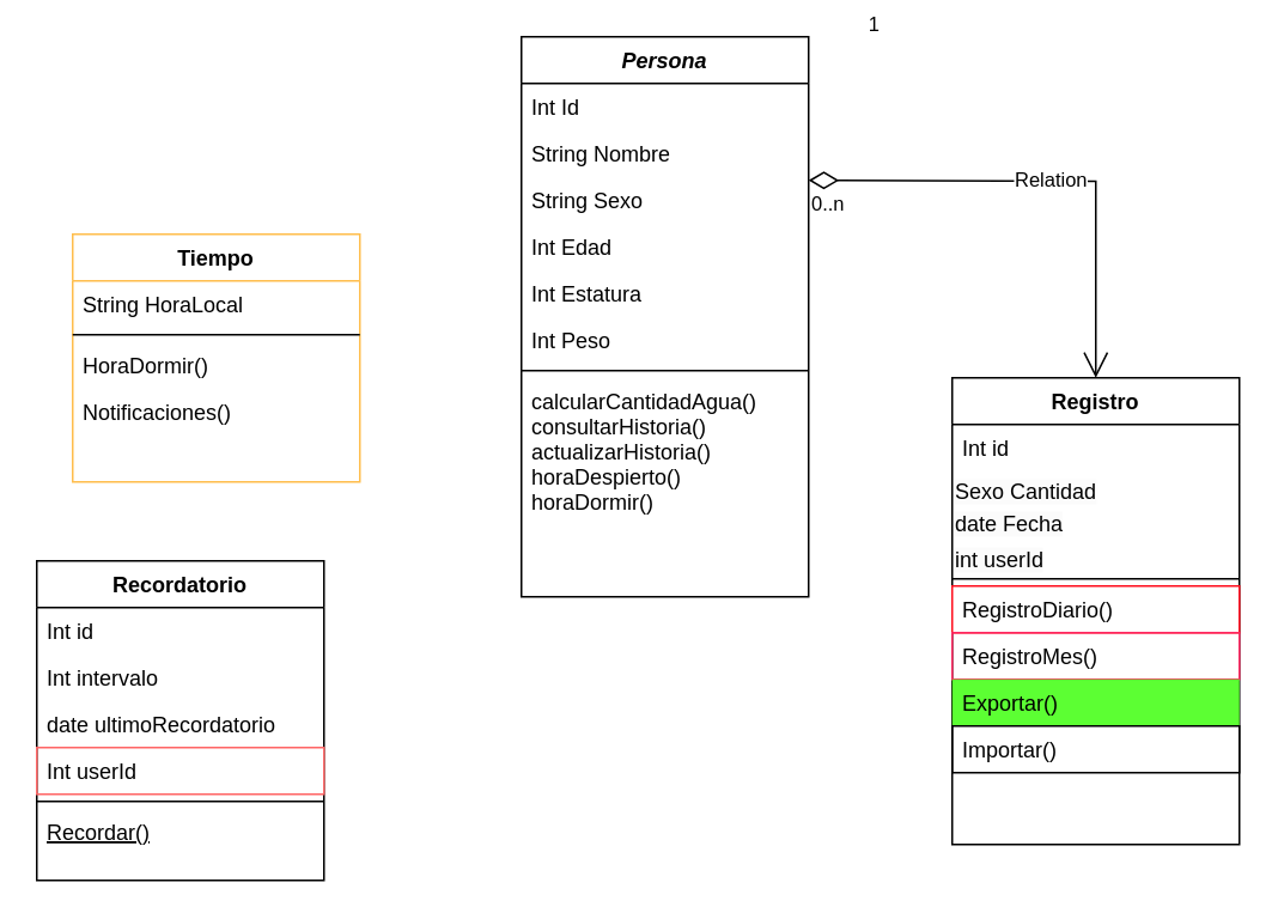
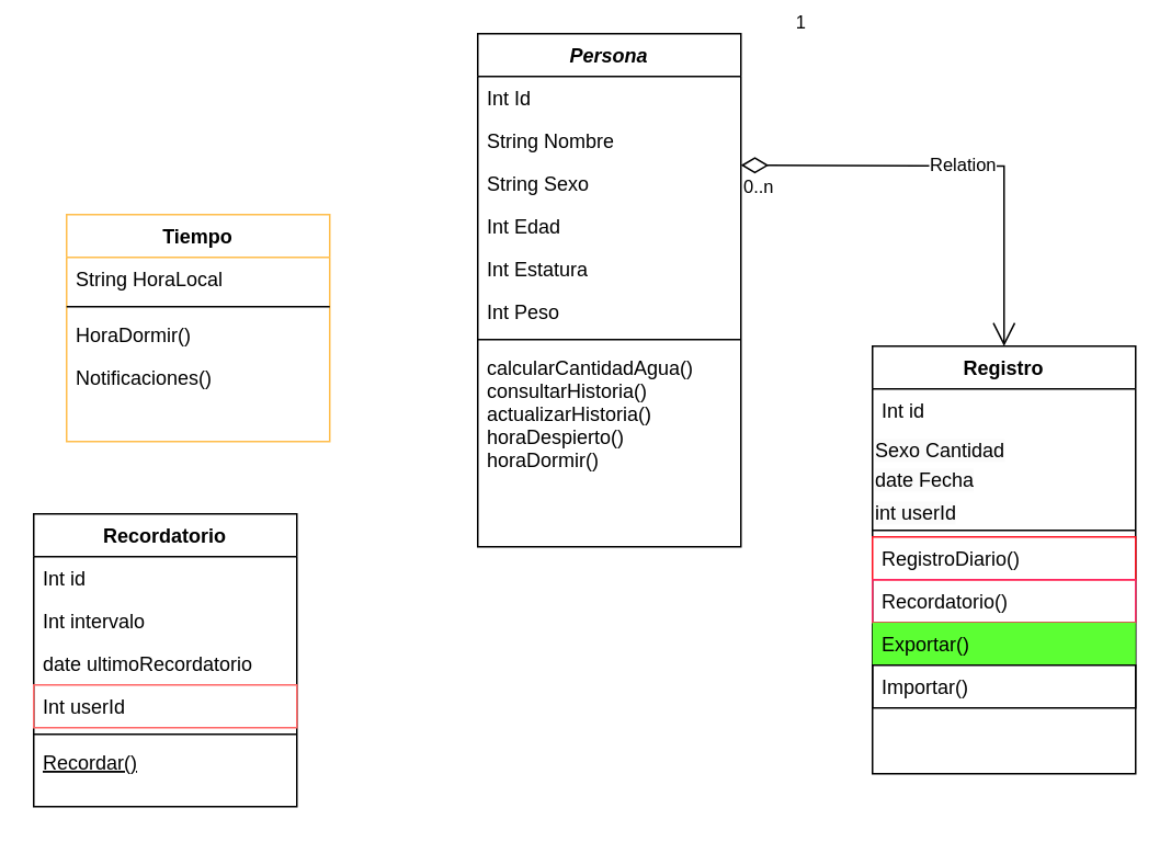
  <mxCell id="0" />
  <mxCell id="1" parent="0" />
  <mxCell id="2" value="Persona" style="swimlane;fontStyle=3;align=center;verticalAlign=top;childLayout=stackLayout;horizontal=1;startSize=26;horizontalStack=0;resizeParent=1;resizeLast=0;collapsible=1;marginBottom=0;rounded=0;shadow=0;strokeWidth=1;" parent="1" vertex="1"><mxGeometry x="290" y="20" width="160" height="312" as="geometry"><mxRectangle x="334" y="340" width="160" height="26" as="alternateBounds" /></mxGeometry></mxCell>
  <mxCell id="3" value="Int Id" style="text;strokeColor=none;fillColor=none;align=left;verticalAlign=top;spacingLeft=4;spacingRight=4;overflow=hidden;rotatable=0;points=[[0,0.5],[1,0.5]];portConstraint=eastwest;whiteSpace=wrap;html=1;" parent="2" vertex="1"><mxGeometry y="26" width="160" height="26" as="geometry" /></mxCell>
  <mxCell id="4" value="String Nombre" style="text;strokeColor=none;fillColor=none;align=left;verticalAlign=top;spacingLeft=4;spacingRight=4;overflow=hidden;rotatable=0;points=[[0,0.5],[1,0.5]];portConstraint=eastwest;whiteSpace=wrap;html=1;" parent="2" vertex="1"><mxGeometry y="52" width="160" height="26" as="geometry" /></mxCell>
  <mxCell id="5" value="String Sexo" style="text;align=left;verticalAlign=top;spacingLeft=4;spacingRight=4;overflow=hidden;rotatable=0;points=[[0,0.5],[1,0.5]];portConstraint=eastwest;" parent="2" vertex="1"><mxGeometry y="78" width="160" height="26" as="geometry" /></mxCell>
  <mxCell id="6" value="Int Edad" style="text;align=left;verticalAlign=top;spacingLeft=4;spacingRight=4;overflow=hidden;rotatable=0;points=[[0,0.5],[1,0.5]];portConstraint=eastwest;rounded=0;shadow=0;html=0;" parent="2" vertex="1"><mxGeometry y="104" width="160" height="26" as="geometry" /></mxCell>
  <mxCell id="7" value="Int Estatura" style="text;align=left;verticalAlign=top;spacingLeft=4;spacingRight=4;overflow=hidden;rotatable=0;points=[[0,0.5],[1,0.5]];portConstraint=eastwest;rounded=0;shadow=0;html=0;" parent="2" vertex="1"><mxGeometry y="130" width="160" height="26" as="geometry" /></mxCell>
  <mxCell id="8" value="Int Peso" style="text;strokeColor=none;fillColor=none;align=left;verticalAlign=top;spacingLeft=4;spacingRight=4;overflow=hidden;rotatable=0;points=[[0,0.5],[1,0.5]];portConstraint=eastwest;whiteSpace=wrap;html=1;" parent="2" vertex="1"><mxGeometry y="156" width="160" height="26" as="geometry" /></mxCell>
  <mxCell id="9" value="" style="line;html=1;strokeWidth=1;align=left;verticalAlign=middle;spacingTop=-1;spacingLeft=3;spacingRight=3;rotatable=0;labelPosition=right;points=[];portConstraint=eastwest;" parent="2" vertex="1"><mxGeometry y="182" width="160" height="8" as="geometry" /></mxCell>
  <mxCell id="10" value="calcularCantidadAgua()&#10;consultarHistoria()&#10;actualizarHistoria()&#10;horaDespierto()&#10;horaDormir()" style="text;align=left;verticalAlign=top;spacingLeft=4;spacingRight=4;overflow=hidden;rotatable=0;points=[[0,0.5],[1,0.5]];portConstraint=eastwest;" parent="2" vertex="1"><mxGeometry y="190" width="160" height="96" as="geometry" /></mxCell>
  <mxCell id="11" value="Tiempo" style="swimlane;fontStyle=1;align=center;verticalAlign=top;childLayout=stackLayout;horizontal=1;startSize=26;horizontalStack=0;resizeParent=1;resizeLast=0;collapsible=1;marginBottom=0;rounded=0;shadow=0;strokeWidth=1;strokeColor=#FFBE4D;" parent="1" vertex="1"><mxGeometry x="40" y="130" width="160" height="138" as="geometry"><mxRectangle x="130" y="380" width="160" height="26" as="alternateBounds" /></mxGeometry></mxCell>
  <mxCell id="12" value="String HoraLocal" style="text;align=left;verticalAlign=top;spacingLeft=4;spacingRight=4;overflow=hidden;rotatable=0;points=[[0,0.5],[1,0.5]];portConstraint=eastwest;" parent="11" vertex="1"><mxGeometry y="26" width="160" height="26" as="geometry" /></mxCell>
  <mxCell id="13" value="" style="line;html=1;strokeWidth=1;align=left;verticalAlign=middle;spacingTop=-1;spacingLeft=3;spacingRight=3;rotatable=0;labelPosition=right;points=[];portConstraint=eastwest;" parent="11" vertex="1"><mxGeometry y="52" width="160" height="8" as="geometry" /></mxCell>
  <mxCell id="14" value="HoraDormir()" style="text;align=left;verticalAlign=top;spacingLeft=4;spacingRight=4;overflow=hidden;rotatable=0;points=[[0,0.5],[1,0.5]];portConstraint=eastwest;" parent="11" vertex="1"><mxGeometry y="60" width="160" height="26" as="geometry" /></mxCell>
  <mxCell id="15" value="Notificaciones()" style="text;strokeColor=none;fillColor=none;align=left;verticalAlign=top;spacingLeft=4;spacingRight=4;overflow=hidden;rotatable=0;points=[[0,0.5],[1,0.5]];portConstraint=eastwest;whiteSpace=wrap;html=1;" parent="11" vertex="1"><mxGeometry y="86" width="160" height="26" as="geometry" /></mxCell>
  <mxCell id="16" value="Registro" style="swimlane;fontStyle=1;align=center;verticalAlign=top;childLayout=stackLayout;horizontal=1;startSize=26;horizontalStack=0;resizeParent=1;resizeLast=0;collapsible=1;marginBottom=0;rounded=0;shadow=0;strokeWidth=1;" parent="1" vertex="1"><mxGeometry x="530" y="210" width="160" height="260" as="geometry"><mxRectangle x="580" y="340" width="160" height="26" as="alternateBounds" /></mxGeometry></mxCell>
  <mxCell id="17" value="Int id" style="text;align=left;verticalAlign=top;spacingLeft=4;spacingRight=4;overflow=hidden;rotatable=0;points=[[0,0.5],[1,0.5]];portConstraint=eastwest;" parent="16" vertex="1"><mxGeometry y="26" width="160" height="24" as="geometry" /></mxCell>
  <mxCell id="18" value="&lt;span style=&quot;color: rgb(0, 0, 0); font-family: Helvetica; font-size: 12px; font-style: normal; font-variant-ligatures: normal; font-variant-caps: normal; font-weight: 400; letter-spacing: normal; orphans: 2; text-align: left; text-indent: 0px; text-transform: none; widows: 2; word-spacing: 0px; -webkit-text-stroke-width: 0px; background-color: rgb(251, 251, 251); text-decoration-thickness: initial; text-decoration-style: initial; text-decoration-color: initial; float: none; display: inline !important;&quot;&gt;Sexo Cantidad&lt;/span&gt;" style="text;whiteSpace=wrap;html=1;" parent="16" vertex="1"><mxGeometry y="50" width="160" height="18" as="geometry" /></mxCell>
  <mxCell id="19" value="&lt;span style=&quot;color: rgb(0, 0, 0); font-family: Helvetica; font-size: 12px; font-style: normal; font-variant-ligatures: normal; font-variant-caps: normal; font-weight: 400; letter-spacing: normal; orphans: 2; text-align: left; text-indent: 0px; text-transform: none; widows: 2; word-spacing: 0px; -webkit-text-stroke-width: 0px; background-color: rgb(251, 251, 251); text-decoration-thickness: initial; text-decoration-style: initial; text-decoration-color: initial; float: none; display: inline !important;&quot;&gt;date Fecha&lt;/span&gt;" style="text;whiteSpace=wrap;html=1;" parent="16" vertex="1"><mxGeometry y="68" width="160" height="20" as="geometry" /></mxCell>
  <mxCell id="20" value="&lt;span style=&quot;color: rgb(0, 0, 0); font-family: Helvetica; font-size: 12px; font-style: normal; font-variant-ligatures: normal; font-variant-caps: normal; font-weight: 400; letter-spacing: normal; orphans: 2; text-align: left; text-indent: 0px; text-transform: none; widows: 2; word-spacing: 0px; -webkit-text-stroke-width: 0px; background-color: rgb(251, 251, 251); text-decoration-thickness: initial; text-decoration-style: initial; text-decoration-color: initial; float: none; display: inline !important;&quot;&gt;int userId&lt;/span&gt;" style="text;whiteSpace=wrap;html=1;" parent="16" vertex="1"><mxGeometry y="88" width="160" height="20" as="geometry" /></mxCell>
  <mxCell id="21" value="" style="line;html=1;strokeWidth=1;align=left;verticalAlign=middle;spacingTop=-1;spacingLeft=3;spacingRight=3;rotatable=0;labelPosition=right;points=[];portConstraint=eastwest;" parent="16" vertex="1"><mxGeometry y="108" width="160" height="8" as="geometry" /></mxCell>
  <mxCell id="22" value="RegistroDiario()" style="text;align=left;verticalAlign=top;spacingLeft=4;spacingRight=4;overflow=hidden;rotatable=0;points=[[0,0.5],[1,0.5]];portConstraint=eastwest;fillColor=#FFFFFF;strokeColor=#FF0F1F;" parent="16" vertex="1"><mxGeometry y="116" width="160" height="26" as="geometry" /></mxCell>
- <mxCell id="23" value="RegistroMes()" style="text;align=left;verticalAlign=top;spacingLeft=4;spacingRight=4;overflow=hidden;rotatable=0;points=[[0,0.5],[1,0.5]];portConstraint=eastwest;strokeColor=#FF2660;" parent="16" vertex="1"><mxGeometry y="142" width="160" height="26" as="geometry" /></mxCell>
+ <mxCell id="23" value="Recordatorio()" style="text;align=left;verticalAlign=top;spacingLeft=4;spacingRight=4;overflow=hidden;rotatable=0;points=[[0,0.5],[1,0.5]];portConstraint=eastwest;strokeColor=#FF2660;" parent="16" vertex="1"><mxGeometry y="142" width="160" height="26" as="geometry" /></mxCell>
  <mxCell id="24" value="Exportar()&#10;&#10;&#10;" style="text;align=left;verticalAlign=top;spacingLeft=4;spacingRight=4;overflow=hidden;rotatable=0;points=[[0,0.5],[1,0.5]];portConstraint=eastwest;rounded=0;shadow=0;html=0;fillColor=#5CFF33;" parent="16" vertex="1"><mxGeometry y="168" width="160" height="26" as="geometry" /></mxCell>
  <mxCell id="25" value="Importar()&lt;br&gt;" style="text;strokeColor=#000000;fillColor=none;align=left;verticalAlign=top;spacingLeft=4;spacingRight=4;overflow=hidden;rotatable=0;points=[[0,0.5],[1,0.5]];portConstraint=eastwest;whiteSpace=wrap;html=1;" parent="16" vertex="1"><mxGeometry y="194" width="160" height="26" as="geometry" /></mxCell>
  <mxCell id="26" value="Relation" style="endArrow=open;html=1;endSize=12;startArrow=diamondThin;startSize=14;startFill=0;edgeStyle=orthogonalEdgeStyle;rounded=0;entryX=0.5;entryY=0;entryDx=0;entryDy=0;" parent="1" target="16" edge="1"><mxGeometry relative="1" as="geometry"><mxPoint x="450" y="100" as="sourcePoint" /><mxPoint x="610" y="100" as="targetPoint" /></mxGeometry></mxCell>
  <mxCell id="27" value="0..n" style="edgeLabel;resizable=0;html=1;align=left;verticalAlign=top;" parent="26" connectable="0" vertex="1"><mxGeometry x="-1" relative="1" as="geometry" /></mxCell>
  <mxCell id="28" value="1" style="edgeLabel;resizable=0;html=1;align=right;verticalAlign=top;" parent="26" connectable="0" vertex="1"><mxGeometry x="1" relative="1" as="geometry"><mxPoint x="-120" y="-210" as="offset" /></mxGeometry></mxCell>
  <mxCell id="29" value="Recordatorio" style="swimlane;fontStyle=1;align=center;verticalAlign=top;childLayout=stackLayout;horizontal=1;startSize=26;horizontalStack=0;resizeParent=1;resizeLast=0;collapsible=1;marginBottom=0;rounded=0;shadow=0;strokeWidth=1;strokeColor=#000000;" parent="1" vertex="1"><mxGeometry x="20" y="312" width="160" height="178" as="geometry"><mxRectangle x="130" y="380" width="160" height="26" as="alternateBounds" /></mxGeometry></mxCell>
  <mxCell id="30" value="Int id" style="text;align=left;verticalAlign=top;spacingLeft=4;spacingRight=4;overflow=hidden;rotatable=0;points=[[0,0.5],[1,0.5]];portConstraint=eastwest;" parent="29" vertex="1"><mxGeometry y="26" width="160" height="26" as="geometry" /></mxCell>
  <mxCell id="31" value="Int intervalo" style="text;align=left;verticalAlign=top;spacingLeft=4;spacingRight=4;overflow=hidden;rotatable=0;points=[[0,0.5],[1,0.5]];portConstraint=eastwest;" parent="29" vertex="1"><mxGeometry y="52" width="160" height="26" as="geometry" /></mxCell>
  <mxCell id="32" value="date ultimoRecordatorio" style="text;align=left;verticalAlign=top;spacingLeft=4;spacingRight=4;overflow=hidden;rotatable=0;points=[[0,0.5],[1,0.5]];portConstraint=eastwest;" parent="29" vertex="1"><mxGeometry y="78" width="160" height="26" as="geometry" /></mxCell>
  <mxCell id="33" value="Int userId" style="text;align=left;verticalAlign=top;spacingLeft=4;spacingRight=4;overflow=hidden;rotatable=0;points=[[0,0.5],[1,0.5]];portConstraint=eastwest;strokeColor=#FF6666;" parent="29" vertex="1"><mxGeometry y="104" width="160" height="26" as="geometry" /></mxCell>
  <mxCell id="34" value="" style="line;html=1;strokeWidth=1;align=left;verticalAlign=middle;spacingTop=-1;spacingLeft=3;spacingRight=3;rotatable=0;labelPosition=right;points=[];portConstraint=eastwest;" parent="29" vertex="1"><mxGeometry y="130" width="160" height="8" as="geometry" /></mxCell>
  <mxCell id="35" value="Recordar()" style="text;align=left;verticalAlign=top;spacingLeft=4;spacingRight=4;overflow=hidden;rotatable=0;points=[[0,0.5],[1,0.5]];portConstraint=eastwest;fontStyle=4" parent="29" vertex="1"><mxGeometry y="138" width="160" height="26" as="geometry" /></mxCell>
